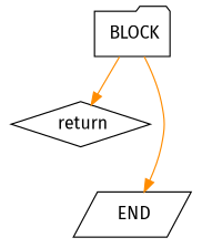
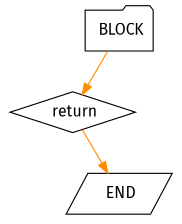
  digraph {
    fontname="Fira Sans"
    node [fontname="Fira Sans"]
    edge [color=darkorange fontname="Fira Sans"]
    n1 [label=" BLOCK" shape=folder]
    n2 [label=" return" shape=diamond]
    n3 [label=" END" shape=parallelogram]
    n1 -> n2
-   n1 -> n3
+   n2 -> n3
  }
